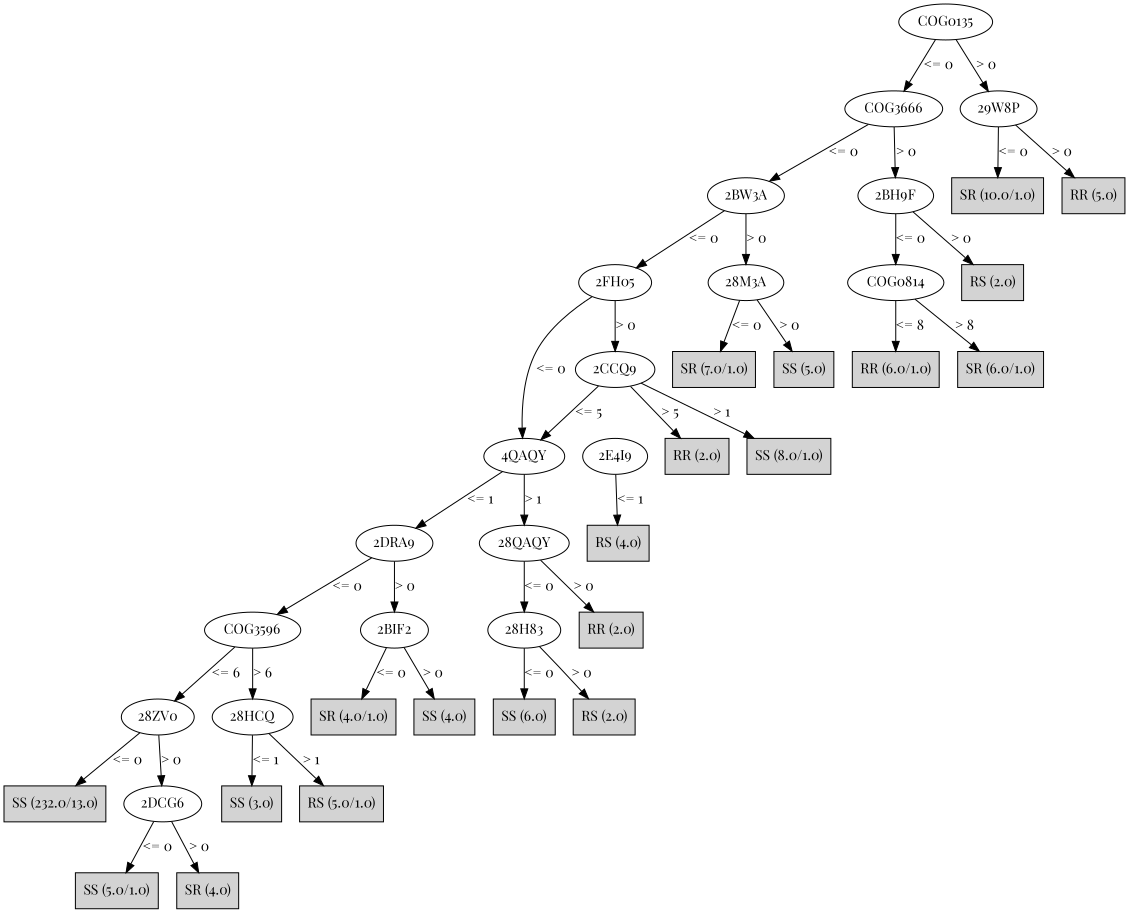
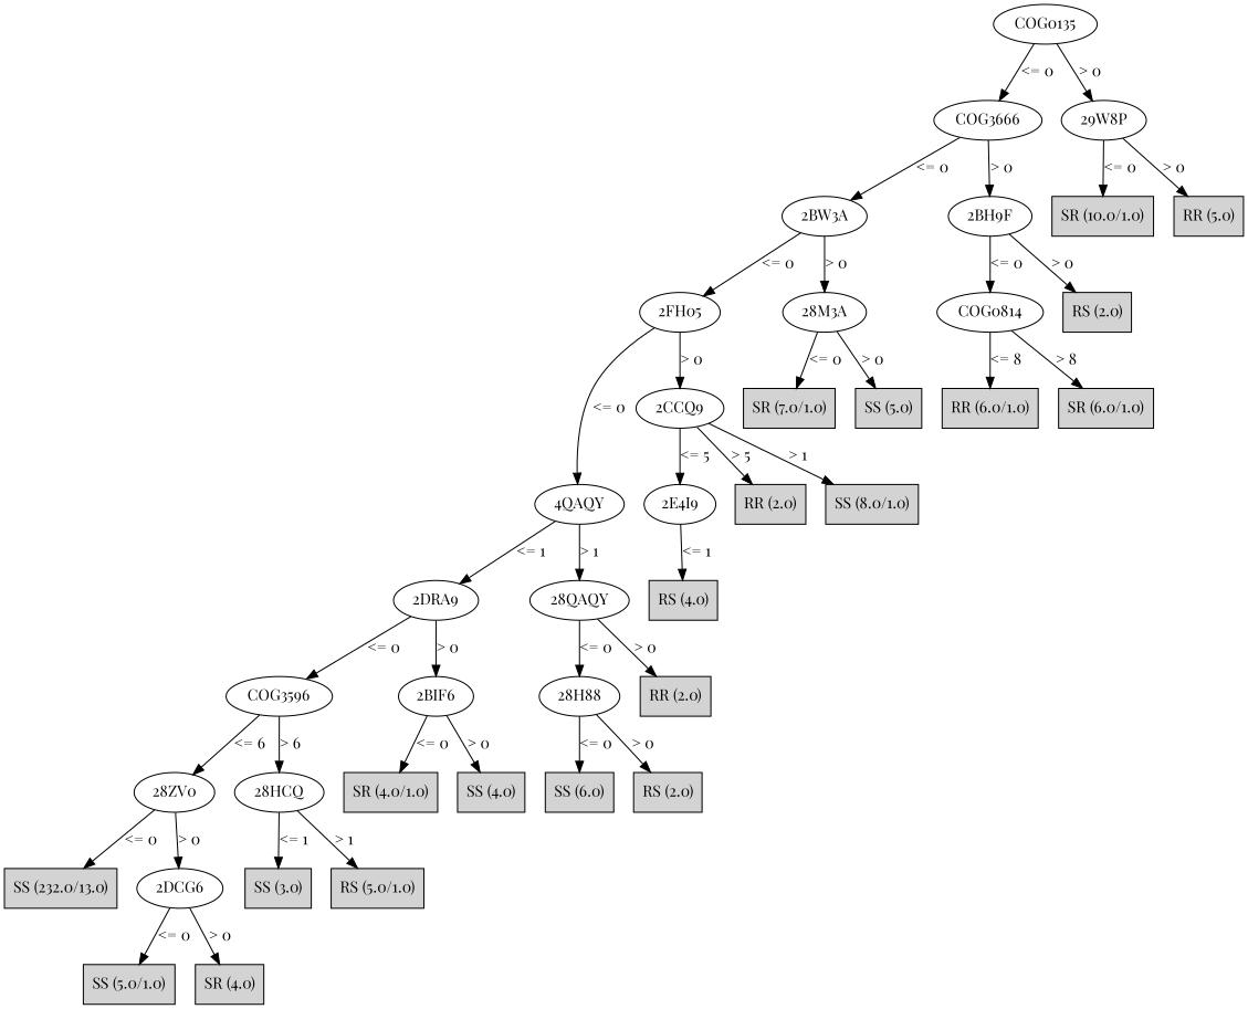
  digraph {
    fontname="Playfair Display"
    node [fontname="Playfair Display" shape=box style=filled]
    edge [fontname="Playfair Display"]
    n1 [label=COG0135 shape="" style=""]
    n2 [label=COG3666 shape="" style=""]
    n3 [label="29W8P" shape="" style=""]
    n4 [label="2BW3A" shape="" style=""]
    n5 [label="2BH9F" shape="" style=""]
    n6 [label="SR (10.0/1.0)"]
    n7 [label="RR (5.0)"]
    n8 [label="2FH05" shape="" style=""]
    n9 [label="28M3A" shape="" style=""]
    n10 [label=COG0814 shape="" style=""]
    n11 [label="RS (2.0)"]
    n12 [label="4QAQY" shape="" style=""]
    n13 [label="2CCQ9" shape="" style=""]
    n14 [label="SR (7.0/1.0)"]
    n15 [label="SS (5.0)"]
    n16 [label="2DRA9" shape="" style=""]
    n17 [label="28QAQY" shape="" style=""]
    n18 [label="2E4I9" shape="" style=""]
    n19 [label="RR (2.0)"]
    n20 [label="SS (8.0/1.0)"]
    n21 [label=COG3596 shape="" style=""]
-   n22 [label="2BIF2" shape="" style=""]
-   n23 [label="28H83" shape="" style=""]
+   n22 [label="2BIF6" shape="" style=""]
+   n23 [label="28H88" shape="" style=""]
    n24 [label="RR (2.0)"]
    n25 [label="28ZV0" shape="" style=""]
    n26 [label="28HCQ" shape="" style=""]
    n27 [label="SR (4.0/1.0)"]
    n28 [label="SS (4.0)"]
    n29 [label="SS (232.0/13.0)"]
    n30 [label="2DCG6" shape="" style=""]
    n31 [label="SS (3.0)"]
    n32 [label="RS (5.0/1.0)"]
    n33 [label="SS (5.0/1.0)"]
    n34 [label="SR (4.0)"]
    n35 [label="SS (6.0)"]
    n36 [label="RS (2.0)"]
    n37 [label="RS (4.0)"]
    n38 [label="RR (6.0/1.0)"]
    n39 [label="SR (6.0/1.0)"]
    n1 -> n2 [label="<= 0"]
    n1 -> n3 [label="> 0"]
    n2 -> n4 [label="<= 0"]
    n2 -> n5 [label="> 0"]
    n3 -> n6 [label="<= 0"]
    n3 -> n7 [label="> 0"]
    n4 -> n8 [label="<= 0"]
    n4 -> n9 [label="> 0"]
    n5 -> n10 [label="<= 0"]
    n5 -> n11 [label="> 0"]
    n8 -> n12 [label="<= 0"]
    n8 -> n13 [label="> 0"]
    n9 -> n14 [label="<= 0"]
    n9 -> n15 [label="> 0"]
    n10 -> n38 [label="<= 8"]
    n10 -> n39 [label="> 8"]
    n12 -> n16 [label="<= 1"]
    n12 -> n17 [label="> 1"]
-   n13 -> n12 [label="<= 5"]
+   n13 -> n18 [label="<= 5"]
    n13 -> n19 [label="> 5"]
    n13 -> n20 [label="> 1"]
    n16 -> n21 [label="<= 0"]
    n16 -> n22 [label="> 0"]
    n17 -> n23 [label="<= 0"]
    n17 -> n24 [label="> 0"]
    n18 -> n37 [label="<= 1"]
    n21 -> n25 [label="<= 6"]
    n21 -> n26 [label="> 6"]
    n22 -> n27 [label="<= 0"]
    n22 -> n28 [label="> 0"]
    n23 -> n35 [label="<= 0"]
    n23 -> n36 [label="> 0"]
    n25 -> n29 [label="<= 0"]
    n25 -> n30 [label="> 0"]
    n26 -> n31 [label="<= 1"]
    n26 -> n32 [label="> 1"]
    n30 -> n33 [label="<= 0"]
    n30 -> n34 [label="> 0"]
  }
